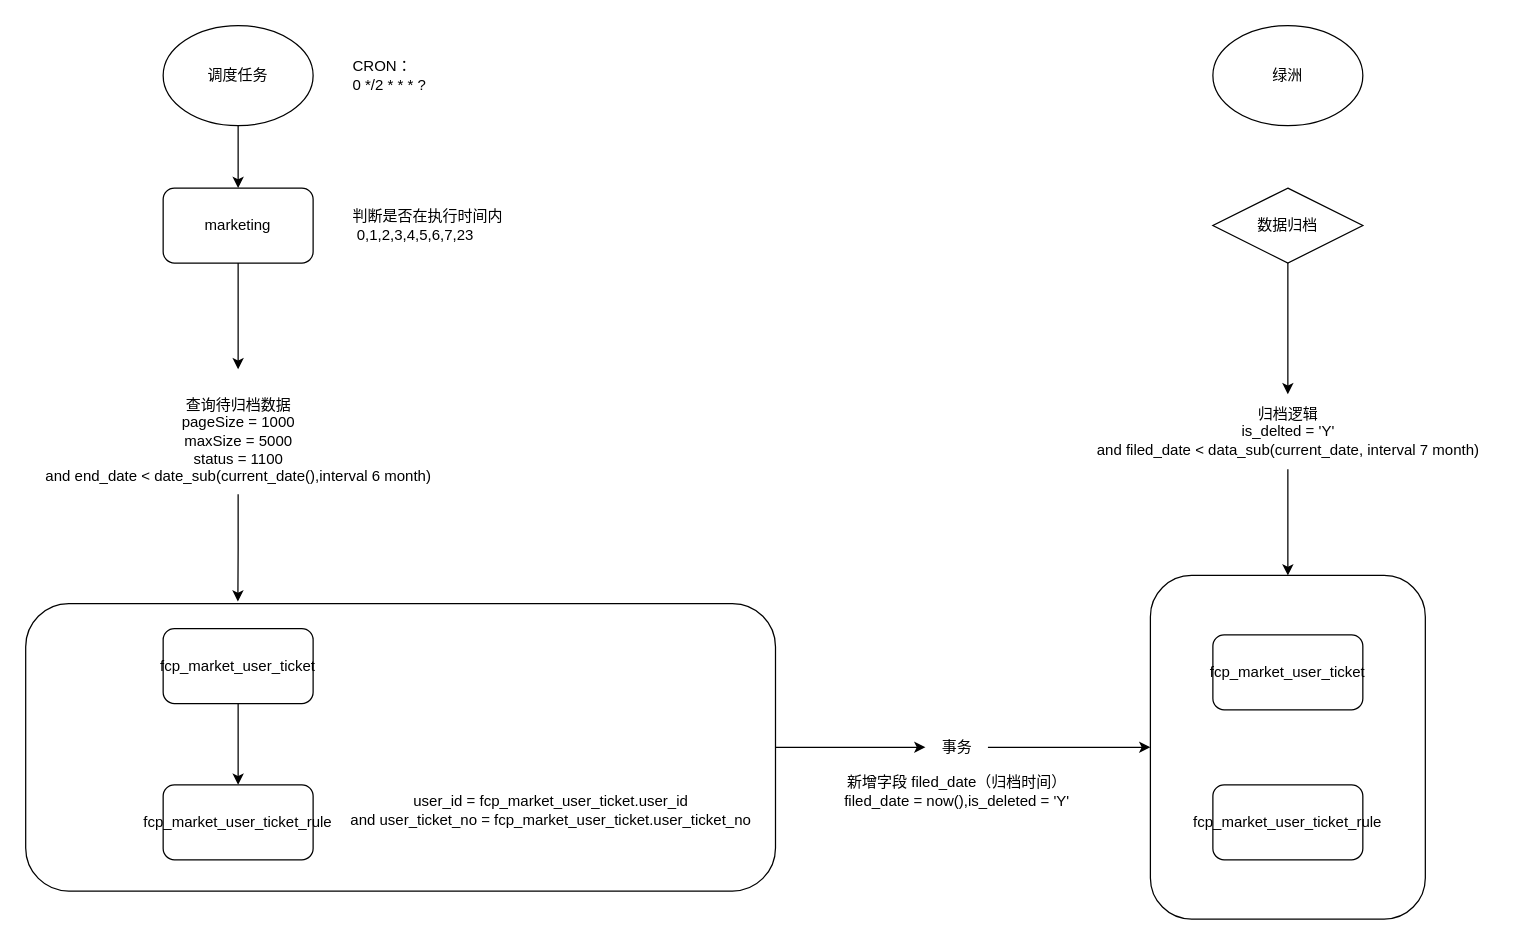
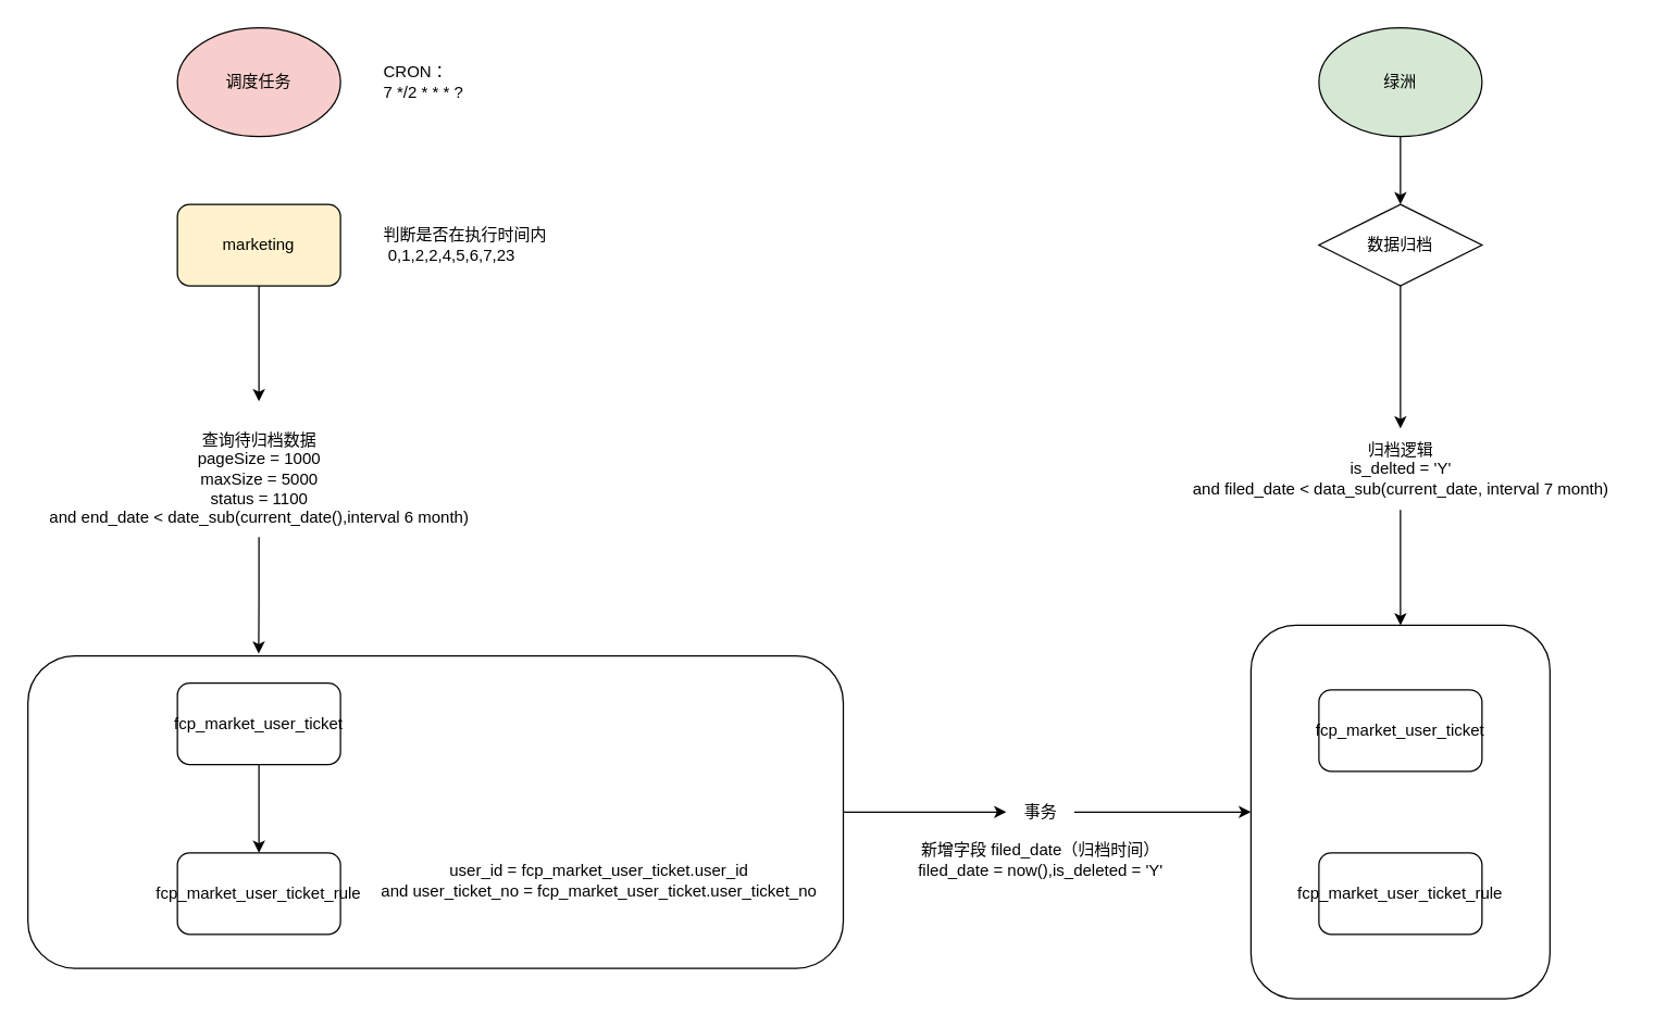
  <mxCell id="0" />
  <mxCell id="1" parent="0" />
  <mxCell id="2" value="" style="rounded=1;whiteSpace=wrap;html=1;" vertex="1" parent="1"><mxGeometry x="20" y="482.5" width="600" height="230" as="geometry" /></mxCell>
  <mxCell id="3" value="" style="rounded=1;whiteSpace=wrap;html=1;" vertex="1" parent="1"><mxGeometry x="920" y="460" width="220" height="275" as="geometry" /></mxCell>
  <mxCell id="4" style="edgeStyle=orthogonalEdgeStyle;rounded=0;orthogonalLoop=1;jettySize=auto;html=1;entryX=0;entryY=0.5;entryDx=0;entryDy=0;exitX=1;exitY=0.5;exitDx=0;exitDy=0;" edge="1" parent="1" source="22" target="3"><mxGeometry relative="1" as="geometry"><mxPoint x="634" y="410" as="sourcePoint" /></mxGeometry></mxCell>
- <mxCell id="5" style="edgeStyle=orthogonalEdgeStyle;rounded=0;orthogonalLoop=1;jettySize=auto;html=1;entryX=0.5;entryY=0;entryDx=0;entryDy=0;" edge="1" parent="1" source="6" target="9"><mxGeometry relative="1" as="geometry" /></mxCell>
- <mxCell id="6" value="调度任务" style="ellipse;whiteSpace=wrap;html=1;" vertex="1" parent="1"><mxGeometry x="130" y="20" width="120" height="80" as="geometry" /></mxCell>
- <mxCell id="7" value="判断是否在执行时间内&lt;br&gt;&amp;nbsp;0,1,2,3,4,5,6,7,23&amp;nbsp;" style="text;html=1;align=left;verticalAlign=middle;resizable=0;points=[];autosize=1;strokeColor=none;fillColor=none;" vertex="1" parent="1"><mxGeometry x="280" y="160" width="140" height="40" as="geometry" /></mxCell>
+ <mxCell id="6" value="调度任务" style="ellipse;whiteSpace=wrap;html=1;fillColor=#f8cecc;" vertex="1" parent="1"><mxGeometry x="130" y="20" width="120" height="80" as="geometry" /></mxCell>
+ <mxCell id="7" value="判断是否在执行时间内&lt;br&gt;&amp;nbsp;0,1,2,2,4,5,6,7,23&amp;nbsp;" style="text;html=1;align=left;verticalAlign=middle;resizable=0;points=[];autosize=1;strokeColor=none;fillColor=none;" vertex="1" parent="1"><mxGeometry x="280" y="160" width="140" height="40" as="geometry" /></mxCell>
  <mxCell id="8" style="edgeStyle=orthogonalEdgeStyle;rounded=0;orthogonalLoop=1;jettySize=auto;html=1;entryX=0.283;entryY=-0.007;entryDx=0;entryDy=0;entryPerimeter=0;" edge="1" parent="1" source="26" target="2"><mxGeometry relative="1" as="geometry"><mxPoint x="190" y="480" as="targetPoint" /></mxGeometry></mxCell>
- <mxCell id="9" value="marketing" style="rounded=1;whiteSpace=wrap;html=1;" vertex="1" parent="1"><mxGeometry x="130" y="150" width="120" height="60" as="geometry" /></mxCell>
+ <mxCell id="9" value="marketing" style="rounded=1;whiteSpace=wrap;html=1;fillColor=#fff2cc;" vertex="1" parent="1"><mxGeometry x="130" y="150" width="120" height="60" as="geometry" /></mxCell>
  <mxCell id="10" style="edgeStyle=orthogonalEdgeStyle;rounded=0;orthogonalLoop=1;jettySize=auto;html=1;entryX=0.5;entryY=0;entryDx=0;entryDy=0;" edge="1" parent="1" source="11" target="12"><mxGeometry relative="1" as="geometry" /></mxCell>
  <mxCell id="11" value="fcp_market_user_ticket" style="rounded=1;whiteSpace=wrap;html=1;" vertex="1" parent="1"><mxGeometry x="130" y="502.5" width="120" height="60" as="geometry" /></mxCell>
  <mxCell id="12" value="fcp_market_user_ticket_rule" style="rounded=1;whiteSpace=wrap;html=1;" vertex="1" parent="1"><mxGeometry x="130" y="627.5" width="120" height="60" as="geometry" /></mxCell>
  <mxCell id="13" value="user_id =&amp;nbsp;fcp_market_user_ticket.user_id&lt;br&gt;and user_ticket_no = fcp_market_user_ticket.user_ticket_no" style="text;html=1;align=center;verticalAlign=middle;resizable=0;points=[];autosize=1;strokeColor=none;fillColor=none;" vertex="1" parent="1"><mxGeometry x="270" y="627.5" width="340" height="40" as="geometry" /></mxCell>
  <mxCell id="14" value="fcp_market_user_ticket" style="rounded=1;whiteSpace=wrap;html=1;" vertex="1" parent="1"><mxGeometry x="970" y="507.5" width="120" height="60" as="geometry" /></mxCell>
  <mxCell id="15" value="fcp_market_user_ticket_rule" style="rounded=1;whiteSpace=wrap;html=1;" vertex="1" parent="1"><mxGeometry x="970" y="627.5" width="120" height="60" as="geometry" /></mxCell>
  <mxCell id="16" value="新增字段 filed_date（归档时间）&lt;br&gt;filed_date = now(),is_deleted = 'Y'" style="text;html=1;align=center;verticalAlign=middle;resizable=0;points=[];autosize=1;strokeColor=none;fillColor=none;" vertex="1" parent="1"><mxGeometry x="665" y="612.5" width="200" height="40" as="geometry" /></mxCell>
- <mxCell id="18" value="绿洲" style="ellipse;whiteSpace=wrap;html=1;" vertex="1" parent="1"><mxGeometry x="970" y="20" width="120" height="80" as="geometry" /></mxCell>
+ <mxCell id="17" style="edgeStyle=orthogonalEdgeStyle;rounded=0;orthogonalLoop=1;jettySize=auto;html=1;entryX=0.5;entryY=0;entryDx=0;entryDy=0;" edge="1" parent="1" source="18" target="20"><mxGeometry relative="1" as="geometry" /></mxCell>
+ <mxCell id="18" value="绿洲" style="ellipse;whiteSpace=wrap;html=1;fillColor=#d5e8d4;" vertex="1" parent="1"><mxGeometry x="970" y="20" width="120" height="80" as="geometry" /></mxCell>
  <mxCell id="19" style="edgeStyle=orthogonalEdgeStyle;rounded=0;orthogonalLoop=1;jettySize=auto;html=1;entryX=0.5;entryY=0;entryDx=0;entryDy=0;" edge="1" parent="1" source="24" target="3"><mxGeometry relative="1" as="geometry" /></mxCell>
  <mxCell id="20" value="数据归档" style="rhombus;whiteSpace=wrap;html=1;" vertex="1" parent="1"><mxGeometry x="970" y="150" width="120" height="60" as="geometry" /></mxCell>
  <mxCell id="21" value="" style="edgeStyle=orthogonalEdgeStyle;rounded=0;orthogonalLoop=1;jettySize=auto;html=1;entryX=0;entryY=0.5;entryDx=0;entryDy=0;exitX=1;exitY=0.5;exitDx=0;exitDy=0;" edge="1" parent="1" source="2" target="22"><mxGeometry relative="1" as="geometry"><mxPoint x="620" y="598" as="sourcePoint" /><mxPoint x="920" y="598" as="targetPoint" /></mxGeometry></mxCell>
  <mxCell id="22" value="事务" style="text;html=1;align=center;verticalAlign=middle;resizable=0;points=[];autosize=1;strokeColor=none;fillColor=none;" vertex="1" parent="1"><mxGeometry x="740" y="582.5" width="50" height="30" as="geometry" /></mxCell>
  <mxCell id="23" value="" style="edgeStyle=orthogonalEdgeStyle;rounded=0;orthogonalLoop=1;jettySize=auto;html=1;entryX=0.5;entryY=0;entryDx=0;entryDy=0;" edge="1" parent="1" source="20" target="24"><mxGeometry relative="1" as="geometry"><mxPoint x="1030" y="210" as="sourcePoint" /><mxPoint x="1030" y="460" as="targetPoint" /></mxGeometry></mxCell>
  <mxCell id="24" value="归档逻辑&lt;br&gt;is_delted = 'Y'&lt;br&gt;and filed_date &amp;lt; data_sub(current_date, interval 7 month)" style="text;html=1;align=center;verticalAlign=middle;resizable=0;points=[];autosize=1;strokeColor=none;fillColor=none;" vertex="1" parent="1"><mxGeometry x="865" y="315" width="330" height="60" as="geometry" /></mxCell>
  <mxCell id="25" value="" style="edgeStyle=orthogonalEdgeStyle;rounded=0;orthogonalLoop=1;jettySize=auto;html=1;" edge="1" parent="1" source="9" target="26"><mxGeometry relative="1" as="geometry"><mxPoint x="190" y="210" as="sourcePoint" /><mxPoint x="190" y="481" as="targetPoint" /></mxGeometry></mxCell>
  <mxCell id="26" value="&lt;font style=&quot;font-size: 12px;&quot;&gt;&lt;br&gt;查询待归档数据&lt;br style=&quot;border-color: var(--border-color);&quot;&gt;pageSize = 1000&lt;br style=&quot;border-color: var(--border-color);&quot;&gt;maxSize = 5000&lt;br&gt;status = 1100&lt;br style=&quot;border-color: var(--border-color); font-family: Arial, sans-serif; text-align: start;&quot;&gt;&lt;span style=&quot;font-family: Arial, sans-serif; text-align: start;&quot;&gt;and end_date &amp;lt; date_sub(current_date(),&lt;/span&gt;&lt;span style=&quot;font-family: Arial, sans-serif; text-align: start;&quot;&gt;interval 6 month)&lt;/span&gt;&lt;/font&gt;" style="text;html=1;align=center;verticalAlign=middle;resizable=0;points=[];autosize=1;strokeColor=none;fillColor=none;" vertex="1" parent="1"><mxGeometry x="25" y="295" width="330" height="100" as="geometry" /></mxCell>
- <mxCell id="27" value="CRON：&lt;br&gt;0 */2 * * * ?" style="text;html=1;align=left;verticalAlign=middle;resizable=0;points=[];autosize=1;strokeColor=none;fillColor=none;" vertex="1" parent="1"><mxGeometry x="280" y="40" width="80" height="40" as="geometry" /></mxCell>
+ <mxCell id="27" value="CRON：&lt;br&gt;7 */2 * * * ?" style="text;html=1;align=left;verticalAlign=middle;resizable=0;points=[];autosize=1;strokeColor=none;fillColor=none;" vertex="1" parent="1"><mxGeometry x="280" y="40" width="80" height="40" as="geometry" /></mxCell>
